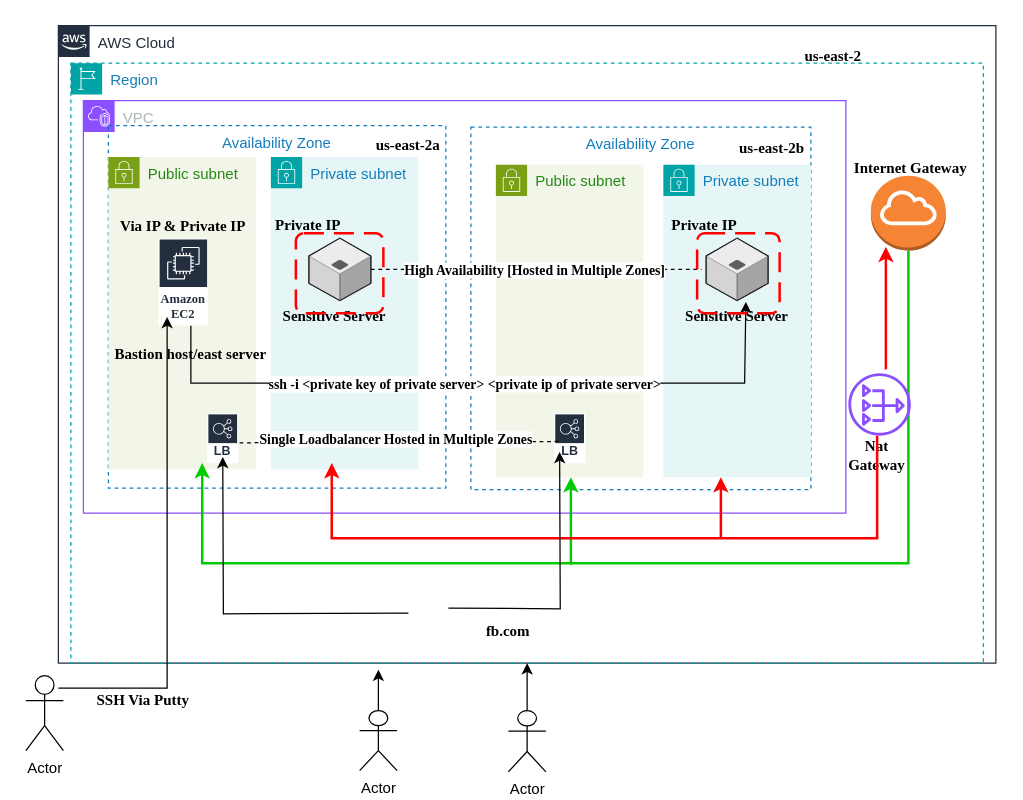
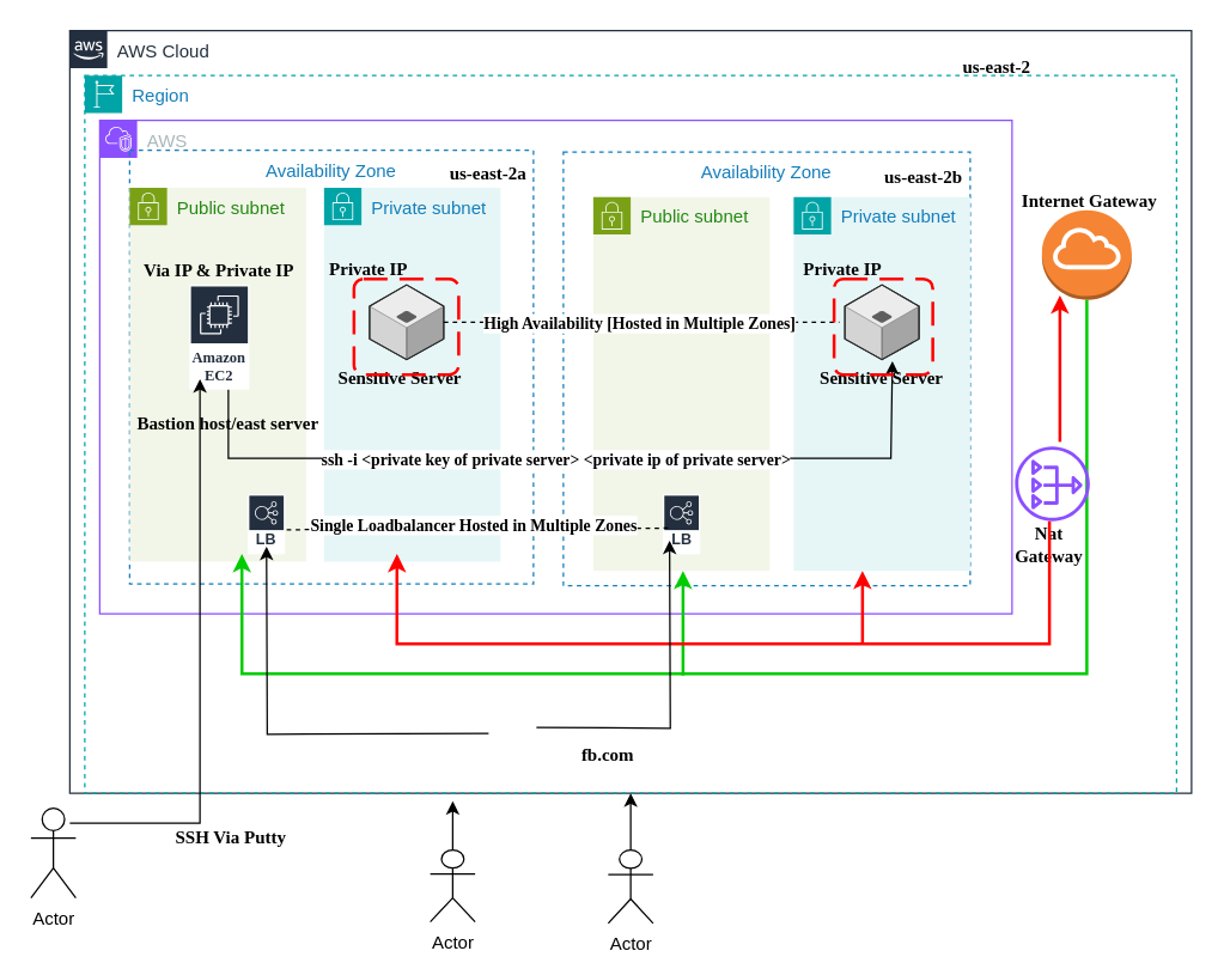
  <mxCell id="0" />
  <mxCell id="1" parent="0" />
  <mxCell id="2" value="AWS Cloud" style="points=[[0,0],[0.25,0],[0.5,0],[0.75,0],[1,0],[1,0.25],[1,0.5],[1,0.75],[1,1],[0.75,1],[0.5,1],[0.25,1],[0,1],[0,0.75],[0,0.5],[0,0.25]];outlineConnect=0;gradientColor=none;html=1;whiteSpace=wrap;fontSize=12;fontStyle=0;container=1;pointerEvents=0;collapsible=0;recursiveResize=0;shape=mxgraph.aws4.group;grIcon=mxgraph.aws4.group_aws_cloud_alt;strokeColor=#232F3E;fillColor=none;verticalAlign=top;align=left;spacingLeft=30;fontColor=#232F3E;dashed=0;" vertex="1" parent="1"><mxGeometry x="46" y="20" width="750" height="510" as="geometry" /></mxCell>
  <mxCell id="3" value="Availability Zone" style="fillColor=none;strokeColor=#147EBA;dashed=1;verticalAlign=top;fontStyle=0;fontColor=#147EBA;whiteSpace=wrap;html=1;" vertex="1" parent="2"><mxGeometry x="330" y="81.25" width="272" height="290" as="geometry" /></mxCell>
- <mxCell id="4" value="VPC" style="points=[[0,0],[0.25,0],[0.5,0],[0.75,0],[1,0],[1,0.25],[1,0.5],[1,0.75],[1,1],[0.75,1],[0.5,1],[0.25,1],[0,1],[0,0.75],[0,0.5],[0,0.25]];outlineConnect=0;gradientColor=none;html=1;whiteSpace=wrap;fontSize=12;fontStyle=0;container=1;pointerEvents=0;collapsible=0;recursiveResize=0;shape=mxgraph.aws4.group;grIcon=mxgraph.aws4.group_vpc2;strokeColor=#8C4FFF;fillColor=none;verticalAlign=top;align=left;spacingLeft=30;fontColor=#AAB7B8;dashed=0;" vertex="1" parent="2"><mxGeometry x="20" y="60" width="610" height="330" as="geometry" /></mxCell>
+ <mxCell id="4" value="AWS" style="points=[[0,0],[0.25,0],[0.5,0],[0.75,0],[1,0],[1,0.25],[1,0.5],[1,0.75],[1,1],[0.75,1],[0.5,1],[0.25,1],[0,1],[0,0.75],[0,0.5],[0,0.25]];outlineConnect=0;gradientColor=none;html=1;whiteSpace=wrap;fontSize=12;fontStyle=0;container=1;pointerEvents=0;collapsible=0;recursiveResize=0;shape=mxgraph.aws4.group;grIcon=mxgraph.aws4.group_vpc2;strokeColor=#8C4FFF;fillColor=none;verticalAlign=top;align=left;spacingLeft=30;fontColor=#AAB7B8;dashed=0;" vertex="1" parent="2"><mxGeometry x="20" y="60" width="610" height="330" as="geometry" /></mxCell>
  <mxCell id="5" value="Availability Zone" style="fillColor=none;strokeColor=#147EBA;dashed=1;verticalAlign=top;fontStyle=0;fontColor=#147EBA;whiteSpace=wrap;html=1;" vertex="1" parent="4"><mxGeometry x="20" y="20" width="270" height="290" as="geometry" /></mxCell>
  <mxCell id="6" value="Private subnet" style="points=[[0,0],[0.25,0],[0.5,0],[0.75,0],[1,0],[1,0.25],[1,0.5],[1,0.75],[1,1],[0.75,1],[0.5,1],[0.25,1],[0,1],[0,0.75],[0,0.5],[0,0.25]];outlineConnect=0;gradientColor=none;html=1;whiteSpace=wrap;fontSize=12;fontStyle=0;container=1;pointerEvents=0;collapsible=0;recursiveResize=0;shape=mxgraph.aws4.group;grIcon=mxgraph.aws4.group_security_group;grStroke=0;strokeColor=#00A4A6;fillColor=#E6F6F7;verticalAlign=top;align=left;spacingLeft=30;fontColor=#147EBA;dashed=0;" vertex="1" parent="4"><mxGeometry x="150" y="45" width="118" height="250" as="geometry" /></mxCell>
  <mxCell id="7" value="Public subnet" style="points=[[0,0],[0.25,0],[0.5,0],[0.75,0],[1,0],[1,0.25],[1,0.5],[1,0.75],[1,1],[0.75,1],[0.5,1],[0.25,1],[0,1],[0,0.75],[0,0.5],[0,0.25]];outlineConnect=0;gradientColor=none;html=1;whiteSpace=wrap;fontSize=12;fontStyle=0;container=1;pointerEvents=0;collapsible=0;recursiveResize=0;shape=mxgraph.aws4.group;grIcon=mxgraph.aws4.group_security_group;grStroke=0;strokeColor=#7AA116;fillColor=#F2F6E8;verticalAlign=top;align=left;spacingLeft=30;fontColor=#248814;dashed=0;" vertex="1" parent="4"><mxGeometry x="20" y="45" width="118" height="250" as="geometry" /></mxCell>
  <mxCell id="8" value="Via IP &amp;amp; Private IP" style="text;html=1;align=center;verticalAlign=middle;whiteSpace=wrap;rounded=0;fontFamily=Times New Roman;fontStyle=1" vertex="1" parent="4"><mxGeometry x="20" y="86" width="120" height="30" as="geometry" /></mxCell>
  <mxCell id="9" value="" style="endArrow=classic;html=1;rounded=0;strokeColor=#00CC00;strokeWidth=2;" edge="1" parent="4"><mxGeometry width="50" height="50" relative="1" as="geometry"><mxPoint x="390" y="371.25" as="sourcePoint" /><mxPoint x="390" y="301.25" as="targetPoint" /></mxGeometry></mxCell>
  <mxCell id="10" value="LB" style="sketch=0;outlineConnect=0;fontColor=#232F3E;gradientColor=none;strokeColor=#ffffff;fillColor=#232F3E;dashed=0;verticalLabelPosition=middle;verticalAlign=bottom;align=center;html=1;whiteSpace=wrap;fontSize=10;fontStyle=1;spacing=3;shape=mxgraph.aws4.productIcon;prIcon=mxgraph.aws4.elastic_load_balancing;" vertex="1" parent="4"><mxGeometry x="99" y="250" width="25" height="40" as="geometry" /></mxCell>
  <mxCell id="11" value="Region" style="points=[[0,0],[0.25,0],[0.5,0],[0.75,0],[1,0],[1,0.25],[1,0.5],[1,0.75],[1,1],[0.75,1],[0.5,1],[0.25,1],[0,1],[0,0.75],[0,0.5],[0,0.25]];outlineConnect=0;gradientColor=none;html=1;whiteSpace=wrap;fontSize=12;fontStyle=0;container=0;pointerEvents=0;collapsible=0;recursiveResize=0;shape=mxgraph.aws4.group;grIcon=mxgraph.aws4.group_region;strokeColor=#00A4A6;fillColor=none;verticalAlign=top;align=left;spacingLeft=30;fontColor=#147EBA;dashed=1;" vertex="1" parent="2"><mxGeometry x="10" y="30" width="730" height="480" as="geometry" /></mxCell>
  <mxCell id="12" value="us-east-2" style="text;html=1;align=center;verticalAlign=middle;whiteSpace=wrap;rounded=0;fillColor=none;fontStyle=1;fontFamily=Times New Roman;" vertex="1" parent="2"><mxGeometry x="590" y="10" width="60" height="30" as="geometry" /></mxCell>
  <mxCell id="13" value="Private subnet" style="points=[[0,0],[0.25,0],[0.5,0],[0.75,0],[1,0],[1,0.25],[1,0.5],[1,0.75],[1,1],[0.75,1],[0.5,1],[0.25,1],[0,1],[0,0.75],[0,0.5],[0,0.25]];outlineConnect=0;gradientColor=none;html=1;whiteSpace=wrap;fontSize=12;fontStyle=0;container=0;pointerEvents=0;collapsible=0;recursiveResize=0;shape=mxgraph.aws4.group;grIcon=mxgraph.aws4.group_security_group;grStroke=0;strokeColor=#00A4A6;fillColor=#E6F6F7;verticalAlign=top;align=left;spacingLeft=30;fontColor=#147EBA;dashed=0;" vertex="1" parent="2"><mxGeometry x="484" y="111.25" width="118" height="250" as="geometry" /></mxCell>
  <mxCell id="14" value="Public subnet" style="points=[[0,0],[0.25,0],[0.5,0],[0.75,0],[1,0],[1,0.25],[1,0.5],[1,0.75],[1,1],[0.75,1],[0.5,1],[0.25,1],[0,1],[0,0.75],[0,0.5],[0,0.25]];outlineConnect=0;gradientColor=none;html=1;whiteSpace=wrap;fontSize=12;fontStyle=0;container=1;pointerEvents=0;collapsible=0;recursiveResize=0;shape=mxgraph.aws4.group;grIcon=mxgraph.aws4.group_security_group;grStroke=0;strokeColor=#7AA116;fillColor=#F2F6E8;verticalAlign=top;align=left;spacingLeft=30;fontColor=#248814;dashed=0;" vertex="1" parent="2"><mxGeometry x="350" y="111.25" width="118" height="250" as="geometry" /></mxCell>
  <mxCell id="15" value="us-east-2b" style="text;html=1;align=center;verticalAlign=middle;whiteSpace=wrap;rounded=0;fontFamily=Times New Roman;fontStyle=1" vertex="1" parent="14"><mxGeometry x="191" y="-28.75" width="60" height="30" as="geometry" /></mxCell>
  <mxCell id="16" value="LB" style="sketch=0;outlineConnect=0;fontColor=#232F3E;gradientColor=none;strokeColor=#ffffff;fillColor=#232F3E;dashed=0;verticalLabelPosition=middle;verticalAlign=bottom;align=center;html=1;whiteSpace=wrap;fontSize=10;fontStyle=1;spacing=3;shape=mxgraph.aws4.productIcon;prIcon=mxgraph.aws4.elastic_load_balancing;" vertex="1" parent="14"><mxGeometry x="46.5" y="198.75" width="25" height="40" as="geometry" /></mxCell>
  <mxCell id="17" value="us-east-2a" style="text;html=1;align=center;verticalAlign=middle;whiteSpace=wrap;rounded=0;fontStyle=1;fontFamily=Times New Roman;" vertex="1" parent="2"><mxGeometry x="250" y="81.25" width="60" height="30" as="geometry" /></mxCell>
  <mxCell id="18" value="" style="outlineConnect=0;dashed=0;verticalLabelPosition=bottom;verticalAlign=top;align=center;html=1;shape=mxgraph.aws3.internet_gateway;fillColor=#F58534;gradientColor=none;" vertex="1" parent="2"><mxGeometry x="650" y="120" width="60" height="60" as="geometry" /></mxCell>
  <mxCell id="19" style="edgeStyle=orthogonalEdgeStyle;rounded=0;orthogonalLoop=1;jettySize=auto;html=1;fontColor=#FF0000;spacing=2;labelBackgroundColor=#FF0000;strokeColor=#00CC00;strokeWidth=2;entryX=0.278;entryY=0.931;entryDx=0;entryDy=0;entryPerimeter=0;" edge="1" parent="2" source="18" target="5"><mxGeometry relative="1" as="geometry"><Array as="points"><mxPoint x="680" y="430" /><mxPoint x="115" y="430" /></Array></mxGeometry></mxCell>
  <mxCell id="20" value="Internet Gateway" style="text;html=1;align=center;verticalAlign=middle;whiteSpace=wrap;rounded=0;fontStyle=1;fontFamily=Times New Roman;" vertex="1" parent="2"><mxGeometry x="627" y="104" width="110" height="20" as="geometry" /></mxCell>
  <mxCell id="21" value="" style="verticalLabelPosition=bottom;html=1;verticalAlign=top;strokeWidth=1;align=center;outlineConnect=0;dashed=0;outlineConnect=0;shape=mxgraph.aws3d.application_server;fillColor=#ECECEC;strokeColor=#5E5E5E;aspect=fixed;" vertex="1" parent="2"><mxGeometry x="518.2" y="170" width="49.6" height="50" as="geometry" /></mxCell>
  <mxCell id="22" value="Sensitive Server" style="text;html=1;align=center;verticalAlign=middle;whiteSpace=wrap;rounded=0;fontFamily=Times New Roman;fontStyle=1" vertex="1" parent="2"><mxGeometry x="498" y="218" width="90" height="30" as="geometry" /></mxCell>
  <mxCell id="23" value="&lt;font style=&quot;&quot; face=&quot;Times New Roman&quot;&gt;Amazon EC2&lt;/font&gt;" style="sketch=0;outlineConnect=0;fontColor=#232F3E;gradientColor=none;strokeColor=#ffffff;fillColor=#232F3E;dashed=0;verticalLabelPosition=middle;verticalAlign=bottom;align=center;html=1;whiteSpace=wrap;fontSize=10;fontStyle=1;spacing=3;shape=mxgraph.aws4.productIcon;prIcon=mxgraph.aws4.ec2;" vertex="1" parent="2"><mxGeometry x="80" y="170" width="40" height="70" as="geometry" /></mxCell>
  <mxCell id="24" value="Private IP" style="text;html=1;align=center;verticalAlign=middle;whiteSpace=wrap;rounded=0;fontStyle=1;fontFamily=Times New Roman;" vertex="1" parent="2"><mxGeometry x="484" y="150" width="66" height="20" as="geometry" /></mxCell>
  <mxCell id="25" style="edgeStyle=orthogonalEdgeStyle;rounded=0;orthogonalLoop=1;jettySize=auto;html=1;" edge="1" parent="2" source="23"><mxGeometry relative="1" as="geometry"><mxPoint x="106" y="259" as="sourcePoint" /><mxPoint x="550" y="221" as="targetPoint" /><Array as="points"><mxPoint x="106" y="286" /><mxPoint x="549" y="286" /></Array></mxGeometry></mxCell>
  <mxCell id="26" value="&lt;font face=&quot;Times New Roman&quot;&gt;&lt;b&gt;ssh -i &amp;lt;private key of private server&amp;gt; &amp;lt;private ip of private server&amp;gt;&lt;/b&gt;&lt;/font&gt;" style="edgeLabel;html=1;align=center;verticalAlign=middle;resizable=0;points=[];" vertex="1" connectable="0" parent="25"><mxGeometry x="-0.048" relative="1" as="geometry"><mxPoint as="offset" /></mxGeometry></mxCell>
  <mxCell id="27" value="Bastion host/east server" style="text;html=1;align=center;verticalAlign=middle;whiteSpace=wrap;rounded=0;fontFamily=Times New Roman;fontStyle=1" vertex="1" parent="2"><mxGeometry x="36" y="248" width="140" height="30" as="geometry" /></mxCell>
  <mxCell id="28" style="edgeStyle=orthogonalEdgeStyle;rounded=0;orthogonalLoop=1;jettySize=auto;html=1;strokeColor=#FF0000;strokeWidth=2;" edge="1" parent="2"><mxGeometry relative="1" as="geometry"><mxPoint x="662" y="177" as="targetPoint" /><mxPoint x="662" y="275" as="sourcePoint" /></mxGeometry></mxCell>
  <mxCell id="29" value="" style="sketch=0;outlineConnect=0;fontColor=#232F3E;gradientColor=none;fillColor=#8C4FFF;strokeColor=none;dashed=0;verticalLabelPosition=bottom;verticalAlign=top;align=center;html=1;fontSize=12;fontStyle=0;aspect=fixed;pointerEvents=1;shape=mxgraph.aws4.nat_gateway;" vertex="1" parent="2"><mxGeometry x="632" y="278" width="50" height="50" as="geometry" /></mxCell>
  <mxCell id="30" value="Nat Gateway" style="text;html=1;align=center;verticalAlign=middle;whiteSpace=wrap;rounded=0;fontFamily=Times New Roman;fontStyle=1" vertex="1" parent="2"><mxGeometry x="625" y="329.25" width="60" height="30" as="geometry" /></mxCell>
  <mxCell id="31" style="edgeStyle=orthogonalEdgeStyle;rounded=0;orthogonalLoop=1;jettySize=auto;html=1;entryX=0.662;entryY=0.931;entryDx=0;entryDy=0;entryPerimeter=0;strokeColor=#FF0000;strokeWidth=2;" edge="1" parent="2" source="29" target="5"><mxGeometry relative="1" as="geometry"><Array as="points"><mxPoint x="655" y="410" /><mxPoint x="219" y="410" /></Array></mxGeometry></mxCell>
  <mxCell id="32" value="" style="endArrow=classic;html=1;rounded=0;strokeColor=#FF0000;strokeWidth=2;" edge="1" parent="2"><mxGeometry width="50" height="50" relative="1" as="geometry"><mxPoint x="530" y="410" as="sourcePoint" /><mxPoint x="530" y="361.25" as="targetPoint" /></mxGeometry></mxCell>
  <mxCell id="33" value="" style="verticalLabelPosition=bottom;html=1;verticalAlign=top;strokeWidth=1;align=center;outlineConnect=0;dashed=0;outlineConnect=0;shape=mxgraph.aws3d.application_server;fillColor=#ECECEC;strokeColor=#5E5E5E;aspect=fixed;" vertex="1" parent="2"><mxGeometry x="200.4" y="170" width="49.6" height="50" as="geometry" /></mxCell>
  <mxCell id="34" value="Sensitive Server" style="text;html=1;align=center;verticalAlign=middle;whiteSpace=wrap;rounded=0;fontFamily=Times New Roman;fontStyle=1" vertex="1" parent="2"><mxGeometry x="176" y="218" width="90" height="30" as="geometry" /></mxCell>
  <mxCell id="35" value="Private IP" style="text;html=1;align=center;verticalAlign=middle;whiteSpace=wrap;rounded=0;fontStyle=1;fontFamily=Times New Roman;" vertex="1" parent="2"><mxGeometry x="170" y="145" width="60" height="30" as="geometry" /></mxCell>
  <mxCell id="36" value="" style="endArrow=none;dashed=1;html=1;rounded=0;entryX=0.25;entryY=1;entryDx=0;entryDy=0;" edge="1" parent="2" source="33"><mxGeometry width="50" height="50" relative="1" as="geometry"><mxPoint x="260" y="195" as="sourcePoint" /><mxPoint x="514.5" y="195" as="targetPoint" /></mxGeometry></mxCell>
  <mxCell id="37" value="&lt;font face=&quot;Times New Roman&quot;&gt;&lt;b&gt;High Availability [Hosted in Multiple Zones]&lt;/b&gt;&lt;/font&gt;" style="edgeLabel;html=1;align=center;verticalAlign=middle;resizable=0;points=[];" vertex="1" connectable="0" parent="36"><mxGeometry x="-0.104" relative="1" as="geometry"><mxPoint x="12" as="offset" /></mxGeometry></mxCell>
  <mxCell id="38" value="" style="endArrow=none;dashed=1;html=1;rounded=0;entryX=0.193;entryY=0.567;entryDx=0;entryDy=0;entryPerimeter=0;" edge="1" parent="2" target="16"><mxGeometry width="50" height="50" relative="1" as="geometry"><mxPoint x="145" y="333.753" as="sourcePoint" /><mxPoint x="401.325" y="328.68" as="targetPoint" /></mxGeometry></mxCell>
  <mxCell id="39" value="&lt;font face=&quot;Times New Roman&quot;&gt;&lt;b&gt;Single Loadbalancer Hosted in Multiple Zones&lt;/b&gt;&lt;/font&gt;" style="edgeLabel;html=1;align=center;verticalAlign=middle;resizable=0;points=[];" vertex="1" connectable="0" parent="38"><mxGeometry x="0.006" relative="1" as="geometry"><mxPoint x="-4" y="-3" as="offset" /></mxGeometry></mxCell>
  <mxCell id="40" style="edgeStyle=orthogonalEdgeStyle;rounded=0;orthogonalLoop=1;jettySize=auto;html=1;" edge="1" parent="2"><mxGeometry relative="1" as="geometry"><mxPoint x="312" y="466" as="sourcePoint" /><mxPoint x="401" y="341" as="targetPoint" /></mxGeometry></mxCell>
  <mxCell id="41" style="edgeStyle=orthogonalEdgeStyle;rounded=0;orthogonalLoop=1;jettySize=auto;html=1;" edge="1" parent="2"><mxGeometry relative="1" as="geometry"><mxPoint x="280" y="470" as="sourcePoint" /><mxPoint x="131.5" y="345" as="targetPoint" /></mxGeometry></mxCell>
  <mxCell id="42" value="fb.com" style="text;html=1;align=center;verticalAlign=middle;whiteSpace=wrap;rounded=0;fontFamily=Times New Roman;fontStyle=1" vertex="1" parent="2"><mxGeometry x="330" y="470" width="60" height="30" as="geometry" /></mxCell>
  <mxCell id="43" style="edgeStyle=orthogonalEdgeStyle;rounded=0;orthogonalLoop=1;jettySize=auto;html=1;exitX=1;exitY=0.167;exitDx=0;exitDy=0;exitPerimeter=0;" edge="1" parent="1" source="44"><mxGeometry relative="1" as="geometry"><mxPoint x="86" y="550" as="sourcePoint" /><mxPoint x="133" y="253" as="targetPoint" /><Array as="points"><mxPoint x="46" y="550" /><mxPoint x="133" y="550" /></Array></mxGeometry></mxCell>
  <mxCell id="44" value="Actor" style="shape=umlActor;verticalLabelPosition=bottom;verticalAlign=top;html=1;outlineConnect=0;" vertex="1" parent="1"><mxGeometry x="20" y="540" width="30" height="60" as="geometry" /></mxCell>
- <mxCell id="45" value="SSH Via Putty" style="text;html=1;align=center;verticalAlign=middle;whiteSpace=wrap;rounded=0;fontFamily=Times New Roman;fontStyle=1" vertex="1" parent="1"><mxGeometry x="69" y="545" width="90" height="30" as="geometry" /></mxCell>
+ <mxCell id="45" value="SSH Via Putty" style="text;html=1;align=center;verticalAlign=middle;whiteSpace=wrap;rounded=0;fontFamily=Times New Roman;fontStyle=1" vertex="1" parent="1"><mxGeometry x="109" y="545" width="90" height="30" as="geometry" /></mxCell>
  <mxCell id="46" value="Actor" style="shape=umlActor;verticalLabelPosition=bottom;verticalAlign=top;html=1;outlineConnect=0;" vertex="1" parent="1"><mxGeometry x="287" y="568" width="30" height="48" as="geometry" /></mxCell>
  <mxCell id="47" style="edgeStyle=orthogonalEdgeStyle;rounded=0;orthogonalLoop=1;jettySize=auto;html=1;" edge="1" parent="1" source="48" target="11"><mxGeometry relative="1" as="geometry" /></mxCell>
  <mxCell id="48" value="Actor" style="shape=umlActor;verticalLabelPosition=bottom;verticalAlign=top;html=1;outlineConnect=0;" vertex="1" parent="1"><mxGeometry x="406" y="568" width="30" height="49" as="geometry" /></mxCell>
  <mxCell id="49" style="edgeStyle=orthogonalEdgeStyle;rounded=0;orthogonalLoop=1;jettySize=auto;html=1;entryX=0.337;entryY=1.011;entryDx=0;entryDy=0;entryPerimeter=0;" edge="1" parent="1" source="46" target="11"><mxGeometry relative="1" as="geometry" /></mxCell>
  <mxCell id="50" value="" style="rounded=1;arcSize=10;dashed=1;strokeColor=#ff0000;fillColor=none;gradientColor=none;dashPattern=8 4;strokeWidth=2;" vertex="1" parent="1"><mxGeometry x="236" y="186" width="70" height="64" as="geometry" /></mxCell>
  <mxCell id="51" value="" style="rounded=1;arcSize=10;dashed=1;strokeColor=#ff0000;fillColor=none;gradientColor=none;dashPattern=8 4;strokeWidth=2;" vertex="1" parent="1"><mxGeometry x="557" y="186" width="66" height="64" as="geometry" /></mxCell>
